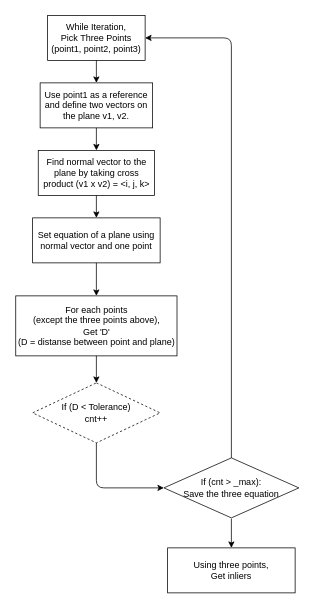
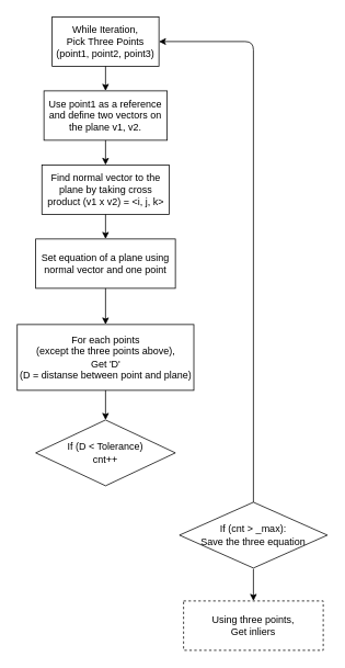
  <mxCell id="0" />
  <mxCell id="1" parent="0" />
  <mxCell id="2" value="While Iteration,&lt;br&gt;Pick Three Points&lt;br&gt;(point1, point2, point3)" style="rounded=0;whiteSpace=wrap;html=1;" vertex="1" parent="1"><mxGeometry x="63" y="20" width="130" height="60" as="geometry" /></mxCell>
  <mxCell id="3" value="Use point1 as a reference and define two vectors on the plane v1, v2." style="rounded=0;whiteSpace=wrap;html=1;" vertex="1" parent="1"><mxGeometry x="53" y="110" width="150" height="60" as="geometry" /></mxCell>
  <mxCell id="4" value="Find normal vector to the plane by taking cross product (v1 x v2) = &amp;lt;i, j, k&amp;gt;" style="rounded=0;whiteSpace=wrap;html=1;" vertex="1" parent="1"><mxGeometry x="50.5" y="200" width="155" height="60" as="geometry" /></mxCell>
  <mxCell id="5" value="Set equation of a plane using normal vector and one point" style="rounded=0;whiteSpace=wrap;html=1;" vertex="1" parent="1"><mxGeometry x="43" y="290" width="170" height="60" as="geometry" /></mxCell>
  <mxCell id="6" value="For each points&lt;br&gt;(except the three points above),&lt;br&gt;Get 'D'&lt;br&gt;(D = distanse between point and plane)" style="rounded=0;whiteSpace=wrap;html=1;" vertex="1" parent="1"><mxGeometry x="20.5" y="394" width="215" height="80" as="geometry" /></mxCell>
- <mxCell id="7" value="If (D &amp;lt; Tolerance)&lt;br&gt;cnt++" style="rhombus;whiteSpace=wrap;html=1;dashed=1;" vertex="1" parent="1"><mxGeometry x="43" y="510" width="170" height="80" as="geometry" /></mxCell>
+ <mxCell id="7" value="If (D &amp;lt; Tolerance)&lt;br&gt;cnt++" style="rhombus;whiteSpace=wrap;html=1;" vertex="1" parent="1"><mxGeometry x="43" y="510" width="170" height="80" as="geometry" /></mxCell>
  <mxCell id="8" value="If (cnt &amp;gt; _max):&lt;br&gt;Save the three equation" style="rhombus;whiteSpace=wrap;html=1;" vertex="1" parent="1"><mxGeometry x="218" y="610" width="180" height="80" as="geometry" /></mxCell>
- <mxCell id="9" value="Using three points,&lt;br&gt;Get inliers" style="rounded=0;whiteSpace=wrap;html=1;" vertex="1" parent="1"><mxGeometry x="223" y="730" width="170" height="60" as="geometry" /></mxCell>
+ <mxCell id="9" value="Using three points,&lt;br&gt;Get inliers" style="rounded=0;whiteSpace=wrap;html=1;dashed=1;" vertex="1" parent="1"><mxGeometry x="223" y="730" width="170" height="60" as="geometry" /></mxCell>
  <mxCell id="10" value="" style="endArrow=classic;html=1;entryX=0.5;entryY=0;entryDx=0;entryDy=0;" edge="1" parent="1" target="3"><mxGeometry width="50" height="50" relative="1" as="geometry"><mxPoint x="128" y="80" as="sourcePoint" /><mxPoint x="168" y="90" as="targetPoint" /></mxGeometry></mxCell>
  <mxCell id="11" value="" style="endArrow=classic;html=1;exitX=0.5;exitY=1;exitDx=0;exitDy=0;entryX=0.5;entryY=0;entryDx=0;entryDy=0;" edge="1" parent="1" source="3" target="4"><mxGeometry width="50" height="50" relative="1" as="geometry"><mxPoint x="-27" y="205" as="sourcePoint" /><mxPoint x="23" y="155" as="targetPoint" /></mxGeometry></mxCell>
  <mxCell id="12" value="" style="endArrow=classic;html=1;exitX=0.5;exitY=1;exitDx=0;exitDy=0;" edge="1" parent="1" source="4" target="5"><mxGeometry width="50" height="50" relative="1" as="geometry"><mxPoint x="-32" y="250" as="sourcePoint" /><mxPoint x="18" y="200" as="targetPoint" /></mxGeometry></mxCell>
  <mxCell id="13" value="" style="endArrow=classic;html=1;entryX=0.5;entryY=0;entryDx=0;entryDy=0;exitX=0.5;exitY=1;exitDx=0;exitDy=0;" edge="1" parent="1" source="5" target="6"><mxGeometry width="50" height="50" relative="1" as="geometry"><mxPoint x="131" y="340" as="sourcePoint" /><mxPoint x="178" y="302" as="targetPoint" /></mxGeometry></mxCell>
  <mxCell id="14" value="" style="endArrow=classic;html=1;exitX=0.5;exitY=1;exitDx=0;exitDy=0;entryX=0.5;entryY=0;entryDx=0;entryDy=0;" edge="1" parent="1" source="6" target="7"><mxGeometry width="50" height="50" relative="1" as="geometry"><mxPoint x="178" y="520" as="sourcePoint" /><mxPoint x="228" y="470" as="targetPoint" /></mxGeometry></mxCell>
- <mxCell id="15" value="" style="edgeStyle=segmentEdgeStyle;endArrow=classic;html=1;entryX=0;entryY=0.5;entryDx=0;entryDy=0;exitX=0.5;exitY=1;exitDx=0;exitDy=0;" edge="1" parent="1" source="7" target="8"><mxGeometry width="50" height="50" relative="1" as="geometry"><mxPoint x="103" y="660" as="sourcePoint" /><mxPoint x="153" y="610" as="targetPoint" /><Array as="points"><mxPoint x="128" y="650" /></Array></mxGeometry></mxCell>
  <mxCell id="16" value="" style="edgeStyle=segmentEdgeStyle;endArrow=classic;html=1;entryX=1;entryY=0.5;entryDx=0;entryDy=0;" edge="1" parent="1" target="2"><mxGeometry width="50" height="50" relative="1" as="geometry"><mxPoint x="308" y="610" as="sourcePoint" /><mxPoint x="351" y="560" as="targetPoint" /><Array as="points"><mxPoint x="308" y="610" /><mxPoint x="308" y="50" /></Array></mxGeometry></mxCell>
  <mxCell id="17" value="" style="endArrow=classic;html=1;" edge="1" parent="1" target="9"><mxGeometry width="50" height="50" relative="1" as="geometry"><mxPoint x="308" y="691" as="sourcePoint" /><mxPoint x="68" y="810" as="targetPoint" /></mxGeometry></mxCell>
